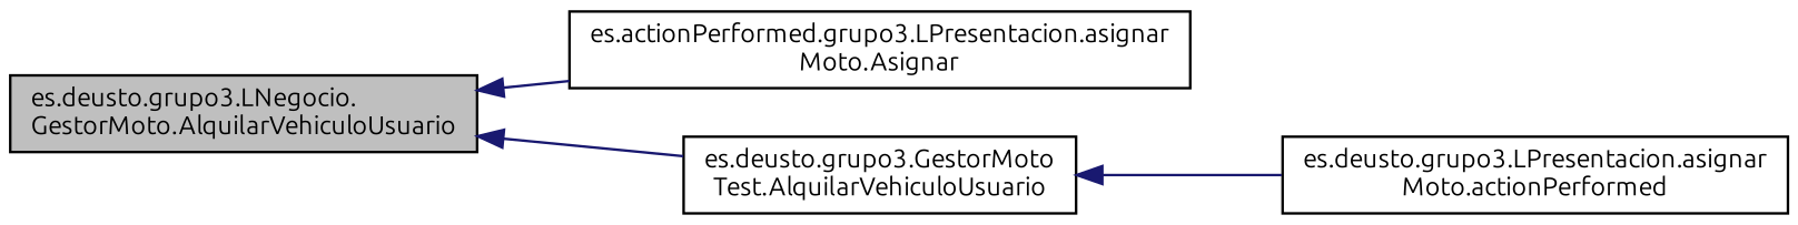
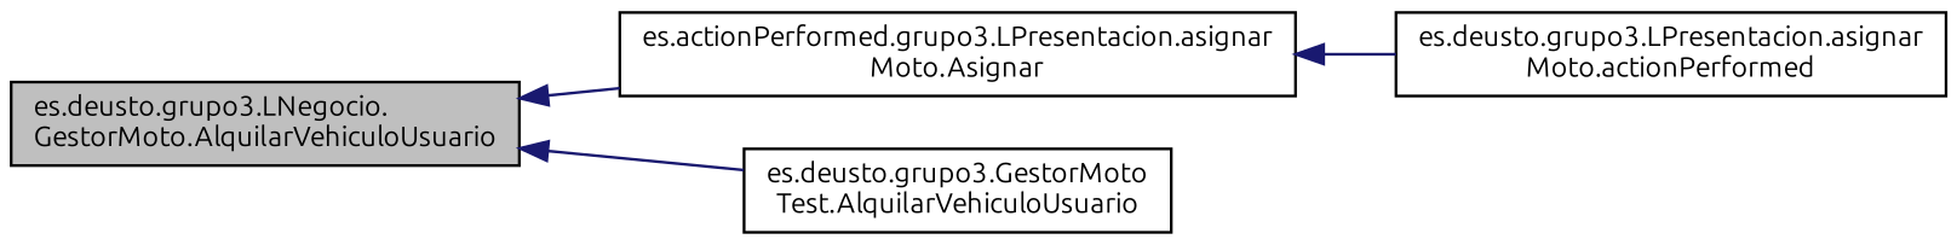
  digraph {
    fontname=Ubuntu
    rankdir=LR
    node [color=black fillcolor=white fontname=Ubuntu fontsize=10 shape=record style=filled]
    edge [color=midnightblue dir=back fontname=Ubuntu fontsize=10 labelfontname=Helvetica labelfontsize=10 style=solid]
    n1 [fillcolor=grey75 fontcolor=black height=0.2 label="es.deusto.grupo3.LNegocio.\lGestorMoto.AlquilarVehiculoUsuario" width=0.4]
    n2 [height=0.2 label="es.actionPerformed.grupo3.LPresentacion.asignar\lMoto.Asignar" width=0.4]
    n3 [height=0.2 label="es.deusto.grupo3.GestorMoto\lTest.AlquilarVehiculoUsuario" width=0.4]
    n4 [height=0.2 label="es.deusto.grupo3.LPresentacion.asignar\lMoto.actionPerformed" width=0.4]
    n1 -> n2
    n1 -> n3
-   n3 -> n4
+   n2 -> n4
  }
